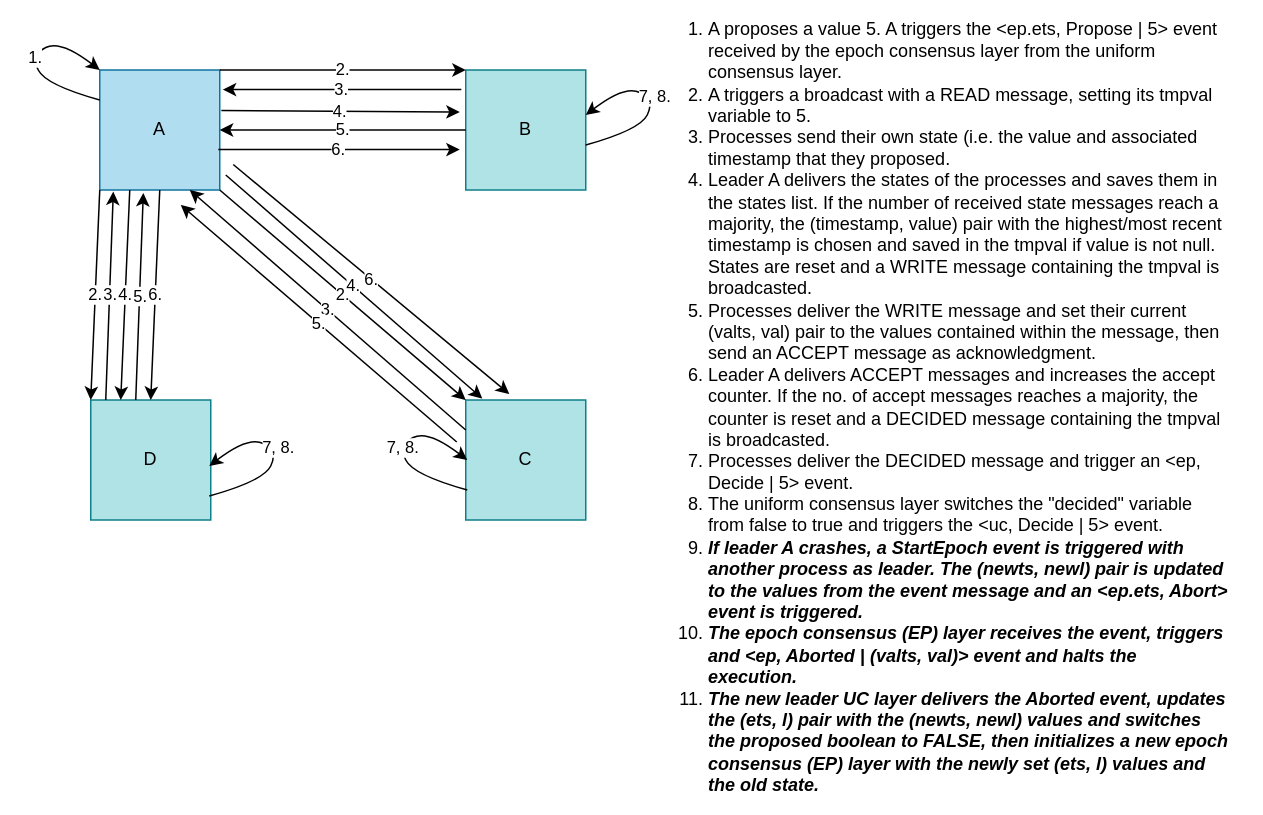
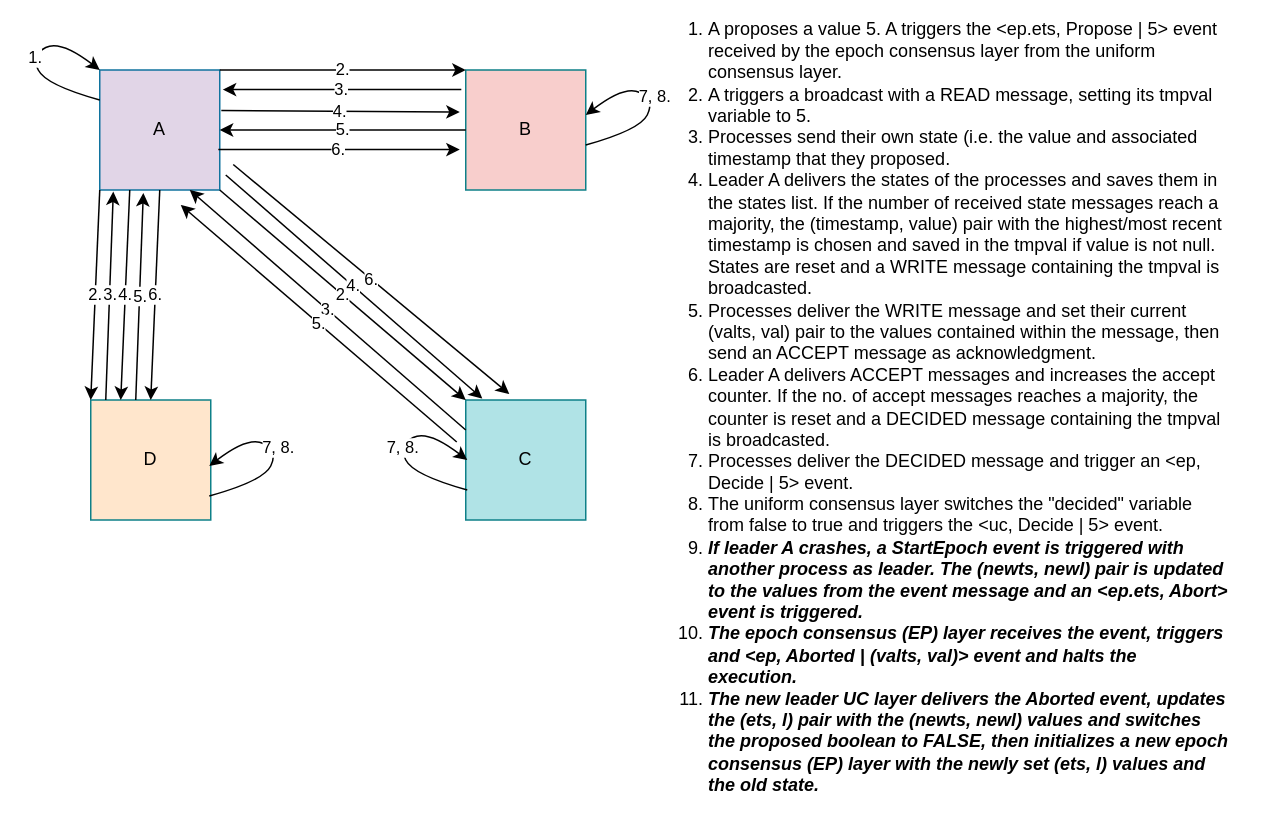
  <mxCell id="0" />
  <mxCell id="1" parent="0" />
- <mxCell id="2" value="A" style="whiteSpace=wrap;html=1;aspect=fixed;fillColor=#b1ddf0;strokeColor=#10739e;" vertex="1" parent="1"><mxGeometry x="66" y="40" width="80" height="80" as="geometry" /></mxCell>
- <mxCell id="3" value="B" style="whiteSpace=wrap;html=1;aspect=fixed;fillColor=#b0e3e6;strokeColor=#0e8088;" vertex="1" parent="1"><mxGeometry x="310" y="40" width="80" height="80" as="geometry" /></mxCell>
- <mxCell id="4" value="D" style="whiteSpace=wrap;html=1;aspect=fixed;fillColor=#b0e3e6;strokeColor=#0e8088;" vertex="1" parent="1"><mxGeometry x="60" y="260" width="80" height="80" as="geometry" /></mxCell>
+ <mxCell id="2" value="A" style="whiteSpace=wrap;html=1;aspect=fixed;fillColor=#e1d5e7;strokeColor=#10739e;" vertex="1" parent="1"><mxGeometry x="66" y="40" width="80" height="80" as="geometry" /></mxCell>
+ <mxCell id="3" value="B" style="whiteSpace=wrap;html=1;aspect=fixed;fillColor=#f8cecc;strokeColor=#0e8088;" vertex="1" parent="1"><mxGeometry x="310" y="40" width="80" height="80" as="geometry" /></mxCell>
+ <mxCell id="4" value="D" style="whiteSpace=wrap;html=1;aspect=fixed;fillColor=#ffe6cc;strokeColor=#0e8088;" vertex="1" parent="1"><mxGeometry x="60" y="260" width="80" height="80" as="geometry" /></mxCell>
  <mxCell id="5" value="C" style="whiteSpace=wrap;html=1;aspect=fixed;fillColor=#b0e3e6;strokeColor=#0e8088;" vertex="1" parent="1"><mxGeometry x="310" y="260" width="80" height="80" as="geometry" /></mxCell>
  <mxCell id="6" value="&lt;div&gt;&lt;ol&gt;&lt;li&gt;A proposes a value 5. A triggers the &amp;lt;ep.ets, Propose | 5&amp;gt; event received by the epoch consensus layer from the uniform consensus layer.&lt;/li&gt;&lt;li&gt;A triggers a broadcast with a READ message, setting its tmpval variable to 5. &lt;br&gt;&lt;/li&gt;&lt;li&gt;Processes send their own state (i.e. the value and associated timestamp that they proposed.&lt;/li&gt;&lt;li&gt;Leader A delivers the states of the processes and saves them in the states list. If the number of received state messages reach a majority, the (timestamp, value) pair with the highest/most recent timestamp is chosen and saved in the tmpval if value is not null. States are reset and a WRITE message containing the tmpval is broadcasted.&lt;/li&gt;&lt;li&gt;Processes deliver the WRITE message and set their current (valts, val) pair to the values contained within the message, then send an ACCEPT message as acknowledgment.&lt;/li&gt;&lt;li&gt;Leader A delivers ACCEPT messages and increases the accept counter. If the no. of accept messages reaches a majority, the counter is reset and a DECIDED message containing the tmpval is broadcasted.&lt;/li&gt;&lt;li&gt;Processes deliver the DECIDED message and trigger an &amp;lt;ep, Decide | 5&amp;gt; event. &lt;br&gt;&lt;/li&gt;&lt;li&gt;The uniform consensus layer switches the &quot;decided&quot; variable from false to true and triggers the &amp;lt;uc, Decide | 5&amp;gt; event.&lt;/li&gt;&lt;li&gt;&lt;i&gt;&lt;b&gt;If leader A crashes, a StartEpoch event is triggered with another process as leader. The (newts, newl) pair is updated to the values from the event message and an &amp;lt;ep.ets, Abort&amp;gt; event is triggered.&lt;/b&gt;&lt;/i&gt;&lt;/li&gt;&lt;li&gt;&lt;i&gt;&lt;b&gt;The epoch consensus (EP) layer receives the event, triggers and &amp;lt;ep, Aborted | (valts, val)&amp;gt; event and halts the execution.&lt;/b&gt;&lt;/i&gt;&lt;/li&gt;&lt;li&gt;&lt;i&gt;&lt;b&gt;The new leader UC layer delivers the Aborted event, updates the (ets, l) pair with the (newts, newl) values and switches the proposed boolean to FALSE, then initializes a new epoch consensus (EP) layer with the newly set (ets, l) values and the old state.&lt;/b&gt;&lt;/i&gt;&lt;br&gt;&lt;/li&gt;&lt;/ol&gt;&lt;/div&gt;" style="text;html=1;strokeColor=none;fillColor=none;align=left;verticalAlign=middle;whiteSpace=wrap;rounded=0;" vertex="1" parent="1"><mxGeometry x="430" y="210" width="390" height="110" as="geometry" /></mxCell>
  <mxCell id="7" value="" style="curved=1;endArrow=classic;html=1;rounded=0;entryX=0;entryY=0;entryDx=0;entryDy=0;exitX=0;exitY=0.25;exitDx=0;exitDy=0;" edge="1" parent="1" source="2" target="2"><mxGeometry width="50" height="50" relative="1" as="geometry"><mxPoint x="160" y="200" as="sourcePoint" /><mxPoint x="210" y="150" as="targetPoint" /><Array as="points"><mxPoint x="30" y="50" /><mxPoint x="20" y="30" /><mxPoint x="40" y="20" /></Array></mxGeometry></mxCell>
  <mxCell id="8" value="1." style="edgeLabel;html=1;align=center;verticalAlign=middle;resizable=0;points=[];" vertex="1" connectable="0" parent="7"><mxGeometry x="0.059" y="-2" relative="1" as="geometry"><mxPoint as="offset" /></mxGeometry></mxCell>
  <mxCell id="9" value="2." style="endArrow=classic;html=1;rounded=0;exitX=1;exitY=0;exitDx=0;exitDy=0;entryX=0;entryY=0;entryDx=0;entryDy=0;" edge="1" parent="1" source="2" target="3"><mxGeometry width="50" height="50" relative="1" as="geometry"><mxPoint x="160" y="200" as="sourcePoint" /><mxPoint x="210" y="150" as="targetPoint" /></mxGeometry></mxCell>
  <mxCell id="10" value="2." style="endArrow=classic;html=1;rounded=0;exitX=1;exitY=1;exitDx=0;exitDy=0;entryX=0;entryY=0;entryDx=0;entryDy=0;" edge="1" parent="1" source="2" target="5"><mxGeometry width="50" height="50" relative="1" as="geometry"><mxPoint x="156" y="50" as="sourcePoint" /><mxPoint x="320" y="50" as="targetPoint" /></mxGeometry></mxCell>
  <mxCell id="11" value="2." style="endArrow=classic;html=1;rounded=0;exitX=0;exitY=1;exitDx=0;exitDy=0;entryX=0;entryY=0;entryDx=0;entryDy=0;" edge="1" parent="1" source="2" target="4"><mxGeometry width="50" height="50" relative="1" as="geometry"><mxPoint x="156" y="130" as="sourcePoint" /><mxPoint x="320" y="270" as="targetPoint" /></mxGeometry></mxCell>
  <mxCell id="12" value="3." style="endArrow=classic;html=1;rounded=0;entryX=0.113;entryY=1.013;entryDx=0;entryDy=0;entryPerimeter=0;" edge="1" parent="1" target="2"><mxGeometry width="50" height="50" relative="1" as="geometry"><mxPoint x="70" y="260" as="sourcePoint" /><mxPoint x="76" y="130" as="targetPoint" /></mxGeometry></mxCell>
  <mxCell id="13" value="3." style="endArrow=classic;html=1;rounded=0;exitX=0;exitY=0.25;exitDx=0;exitDy=0;entryX=0.75;entryY=1;entryDx=0;entryDy=0;" edge="1" parent="1" source="5" target="2"><mxGeometry width="50" height="50" relative="1" as="geometry"><mxPoint x="300" y="270" as="sourcePoint" /><mxPoint x="135" y="125" as="targetPoint" /></mxGeometry></mxCell>
  <mxCell id="14" value="3." style="endArrow=classic;html=1;rounded=0;exitX=-0.037;exitY=0.163;exitDx=0;exitDy=0;entryX=1.025;entryY=0.163;entryDx=0;entryDy=0;entryPerimeter=0;exitPerimeter=0;" edge="1" parent="1" source="3" target="2"><mxGeometry width="50" height="50" relative="1" as="geometry"><mxPoint x="320" y="290" as="sourcePoint" /><mxPoint x="136" y="130" as="targetPoint" /></mxGeometry></mxCell>
  <mxCell id="15" value="4." style="endArrow=classic;html=1;rounded=0;exitX=1.013;exitY=0.338;exitDx=0;exitDy=0;entryX=-0.05;entryY=0.35;entryDx=0;entryDy=0;entryPerimeter=0;exitPerimeter=0;" edge="1" parent="1" source="2" target="3"><mxGeometry width="50" height="50" relative="1" as="geometry"><mxPoint x="200" y="200" as="sourcePoint" /><mxPoint x="250" y="150" as="targetPoint" /></mxGeometry></mxCell>
  <mxCell id="16" value="4." style="endArrow=classic;html=1;rounded=0;entryX=0.138;entryY=-0.012;entryDx=0;entryDy=0;entryPerimeter=0;" edge="1" parent="1" target="5"><mxGeometry width="50" height="50" relative="1" as="geometry"><mxPoint x="150" y="110" as="sourcePoint" /><mxPoint x="316" y="78" as="targetPoint" /></mxGeometry></mxCell>
  <mxCell id="17" value="4." style="endArrow=classic;html=1;rounded=0;entryX=0.25;entryY=0;entryDx=0;entryDy=0;exitX=0.25;exitY=1;exitDx=0;exitDy=0;" edge="1" parent="1" source="2" target="4"><mxGeometry width="50" height="50" relative="1" as="geometry"><mxPoint x="160" y="120" as="sourcePoint" /><mxPoint x="331" y="269" as="targetPoint" /></mxGeometry></mxCell>
  <mxCell id="18" value="5." style="endArrow=classic;html=1;rounded=0;entryX=0.363;entryY=1.025;entryDx=0;entryDy=0;entryPerimeter=0;" edge="1" parent="1" target="2"><mxGeometry width="50" height="50" relative="1" as="geometry"><mxPoint x="90" y="260" as="sourcePoint" /><mxPoint x="96" y="130" as="targetPoint" /></mxGeometry></mxCell>
  <mxCell id="19" value="5." style="endArrow=classic;html=1;rounded=0;exitX=-0.075;exitY=0.35;exitDx=0;exitDy=0;exitPerimeter=0;" edge="1" parent="1" source="5"><mxGeometry width="50" height="50" relative="1" as="geometry"><mxPoint x="100" y="270" as="sourcePoint" /><mxPoint x="120" y="130" as="targetPoint" /></mxGeometry></mxCell>
  <mxCell id="20" value="5." style="endArrow=classic;html=1;rounded=0;exitX=0;exitY=0.5;exitDx=0;exitDy=0;entryX=1;entryY=0.5;entryDx=0;entryDy=0;" edge="1" parent="1" source="3" target="2"><mxGeometry width="50" height="50" relative="1" as="geometry"><mxPoint x="314" y="298" as="sourcePoint" /><mxPoint x="130" y="140" as="targetPoint" /></mxGeometry></mxCell>
  <mxCell id="21" value="6." style="endArrow=classic;html=1;rounded=0;exitX=0.988;exitY=0.663;exitDx=0;exitDy=0;exitPerimeter=0;entryX=-0.05;entryY=0.663;entryDx=0;entryDy=0;entryPerimeter=0;" edge="1" parent="1" source="2" target="3"><mxGeometry width="50" height="50" relative="1" as="geometry"><mxPoint x="200" y="200" as="sourcePoint" /><mxPoint x="250" y="150" as="targetPoint" /></mxGeometry></mxCell>
  <mxCell id="22" value="6." style="endArrow=classic;html=1;rounded=0;exitX=0.988;exitY=0.663;exitDx=0;exitDy=0;exitPerimeter=0;entryX=0.363;entryY=-0.05;entryDx=0;entryDy=0;entryPerimeter=0;" edge="1" parent="1" target="5"><mxGeometry width="50" height="50" relative="1" as="geometry"><mxPoint x="155" y="103" as="sourcePoint" /><mxPoint x="316" y="103" as="targetPoint" /></mxGeometry></mxCell>
  <mxCell id="23" value="6." style="endArrow=classic;html=1;rounded=0;exitX=0.5;exitY=1;exitDx=0;exitDy=0;" edge="1" parent="1" source="2"><mxGeometry width="50" height="50" relative="1" as="geometry"><mxPoint x="105" y="132" as="sourcePoint" /><mxPoint x="100" y="260" as="targetPoint" /></mxGeometry></mxCell>
  <mxCell id="24" value="" style="curved=1;endArrow=classic;html=1;rounded=0;entryX=0;entryY=0;entryDx=0;entryDy=0;exitX=0;exitY=0.25;exitDx=0;exitDy=0;" edge="1" parent="1"><mxGeometry width="50" height="50" relative="1" as="geometry"><mxPoint x="139" y="324" as="sourcePoint" /><mxPoint x="139" y="304" as="targetPoint" /><Array as="points"><mxPoint x="175" y="314" /><mxPoint x="185" y="294" /><mxPoint x="165" y="284" /></Array></mxGeometry></mxCell>
  <mxCell id="25" value="7, 8." style="edgeLabel;html=1;align=center;verticalAlign=middle;resizable=0;points=[];" vertex="1" connectable="0" parent="24"><mxGeometry x="0.059" y="-2" relative="1" as="geometry"><mxPoint as="offset" /></mxGeometry></mxCell>
  <mxCell id="26" value="" style="curved=1;endArrow=classic;html=1;rounded=0;entryX=0;entryY=0;entryDx=0;entryDy=0;exitX=0;exitY=0.25;exitDx=0;exitDy=0;" edge="1" parent="1"><mxGeometry width="50" height="50" relative="1" as="geometry"><mxPoint x="311" y="320" as="sourcePoint" /><mxPoint x="311" y="300" as="targetPoint" /><Array as="points"><mxPoint x="275" y="310" /><mxPoint x="265" y="290" /><mxPoint x="285" y="280" /></Array></mxGeometry></mxCell>
  <mxCell id="27" value="7, 8." style="edgeLabel;html=1;align=center;verticalAlign=middle;resizable=0;points=[];" vertex="1" connectable="0" parent="26"><mxGeometry x="0.059" y="-2" relative="1" as="geometry"><mxPoint as="offset" /></mxGeometry></mxCell>
  <mxCell id="28" value="" style="curved=1;endArrow=classic;html=1;rounded=0;entryX=0;entryY=0;entryDx=0;entryDy=0;exitX=0;exitY=0.25;exitDx=0;exitDy=0;" edge="1" parent="1"><mxGeometry width="50" height="50" relative="1" as="geometry"><mxPoint x="390" y="90" as="sourcePoint" /><mxPoint x="390" y="70" as="targetPoint" /><Array as="points"><mxPoint x="426" y="80" /><mxPoint x="436" y="60" /><mxPoint x="416" y="50" /></Array></mxGeometry></mxCell>
  <mxCell id="29" value="7, 8." style="edgeLabel;html=1;align=center;verticalAlign=middle;resizable=0;points=[];" vertex="1" connectable="0" parent="28"><mxGeometry x="0.059" y="-2" relative="1" as="geometry"><mxPoint as="offset" /></mxGeometry></mxCell>
